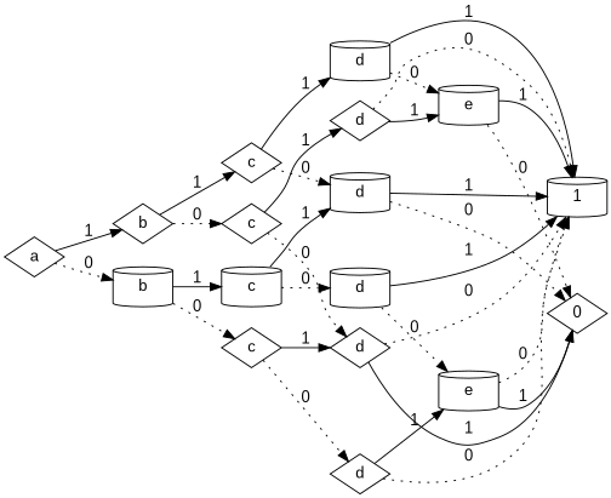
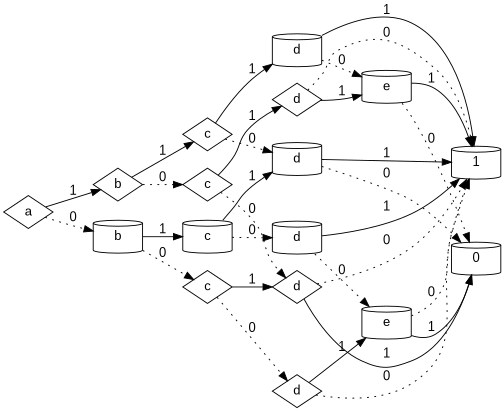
  digraph {
    rankdir=LR
    fontname="Liberation Sans"
    node [shape=diamond fontname="Liberation Sans"]
    edge [style=dotted fontname="Liberation Sans"]
    n1 [label=a]
    n2 [label=b shape=cylinder]
    n3 [label=b]
    n4 [label=c]
    n5 [label=c shape=cylinder]
    n6 [label=c]
    n7 [label=c]
    n8 [label=d]
    n9 [label=d]
    n10 [label=d shape=cylinder]
    n11 [label=d shape=cylinder]
    n12 [label=d]
    n13 [label=d shape=cylinder]
    n14 [label=e shape=cylinder]
    n15 [label=e shape=cylinder]
    n16 [label=1 shape=cylinder]
-   n17 [label=0]
+   n17 [label=0 shape=cylinder]
    subgraph sub_1 {
      rank=same
      n1
    }
    subgraph sub_2 {
      rank=same
      n2
      n3
    }
    subgraph sub_3 {
      rank=same
      n4
      n5
      n6
      n7
    }
    subgraph sub_4 {
      rank=same
      n8
      n9
      n10
      n11
      n12
      n13
    }
    subgraph sub_5 {
      rank=same
      n14
      n15
    }
    n1 -> n2 [label=0]
    n1 -> n3 [label=1 style=solid]
    n2 -> n4 [label=0]
    n2 -> n5 [label=1 style=solid]
    n3 -> n6 [label=0]
    n3 -> n7 [label=1 style=solid]
    n4 -> n8 [label=0]
    n4 -> n9 [label=1 style=solid]
    n5 -> n10 [label=0]
    n5 -> n11 [label=1 style=solid]
    n6 -> n9 [label=0]
    n6 -> n12 [label=1 style=solid]
    n7 -> n11 [label=0]
    n7 -> n13 [label=1 style=solid]
    n8 -> n14 [label=1 style=solid]
    n8 -> n16 [label=0]
    n9 -> n16 [label=0]
    n9 -> n17 [label=1 style=solid]
    n10 -> n14 [label=0]
    n10 -> n16 [label=1 style=solid]
    n11 -> n16 [label=1 style=solid]
    n11 -> n17 [label=0]
    n12 -> n15 [label=1 style=solid]
    n12 -> n16 [label=0]
    n13 -> n15 [label=0]
    n13 -> n16 [label=1 style=solid]
    n14 -> n16 [label=0]
    n14 -> n17 [label=1 style=solid]
    n15 -> n16 [label=1 style=solid]
    n15 -> n17 [label=0]
  }
